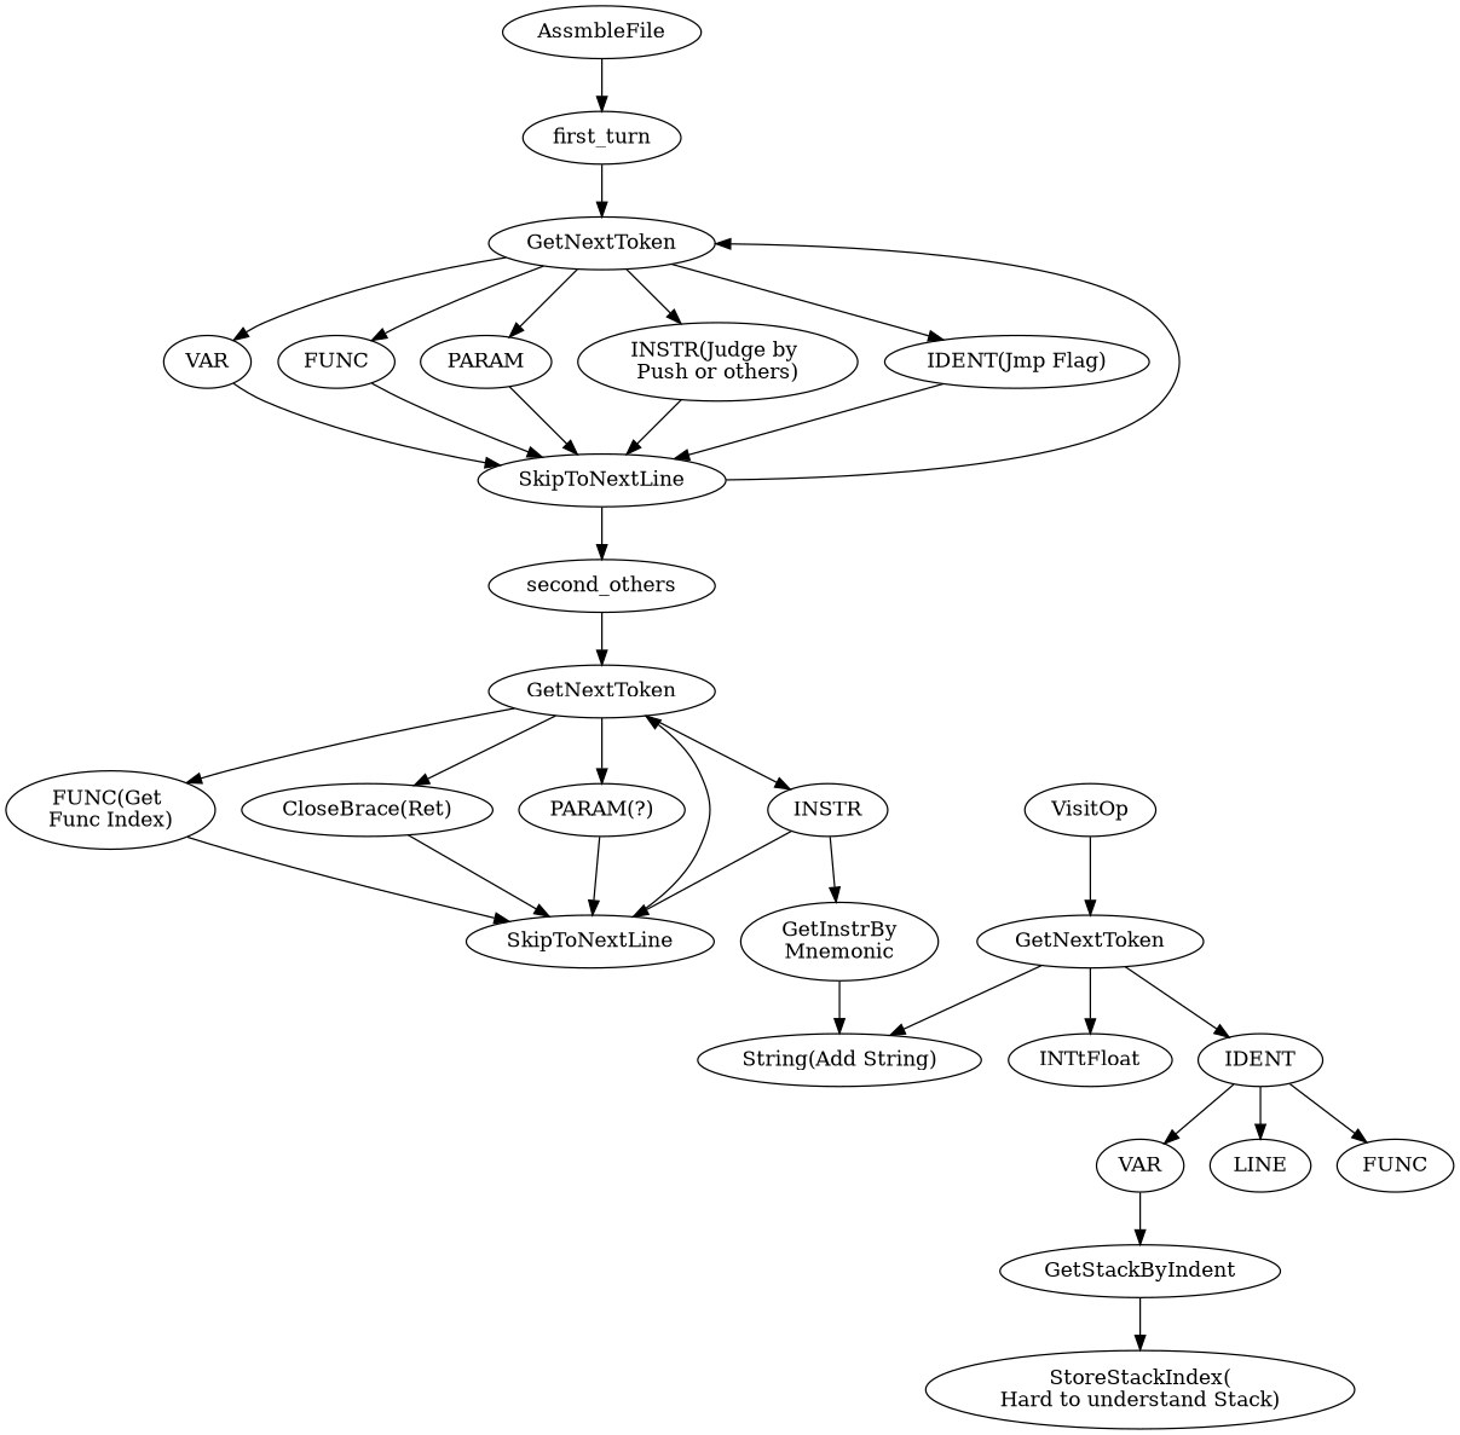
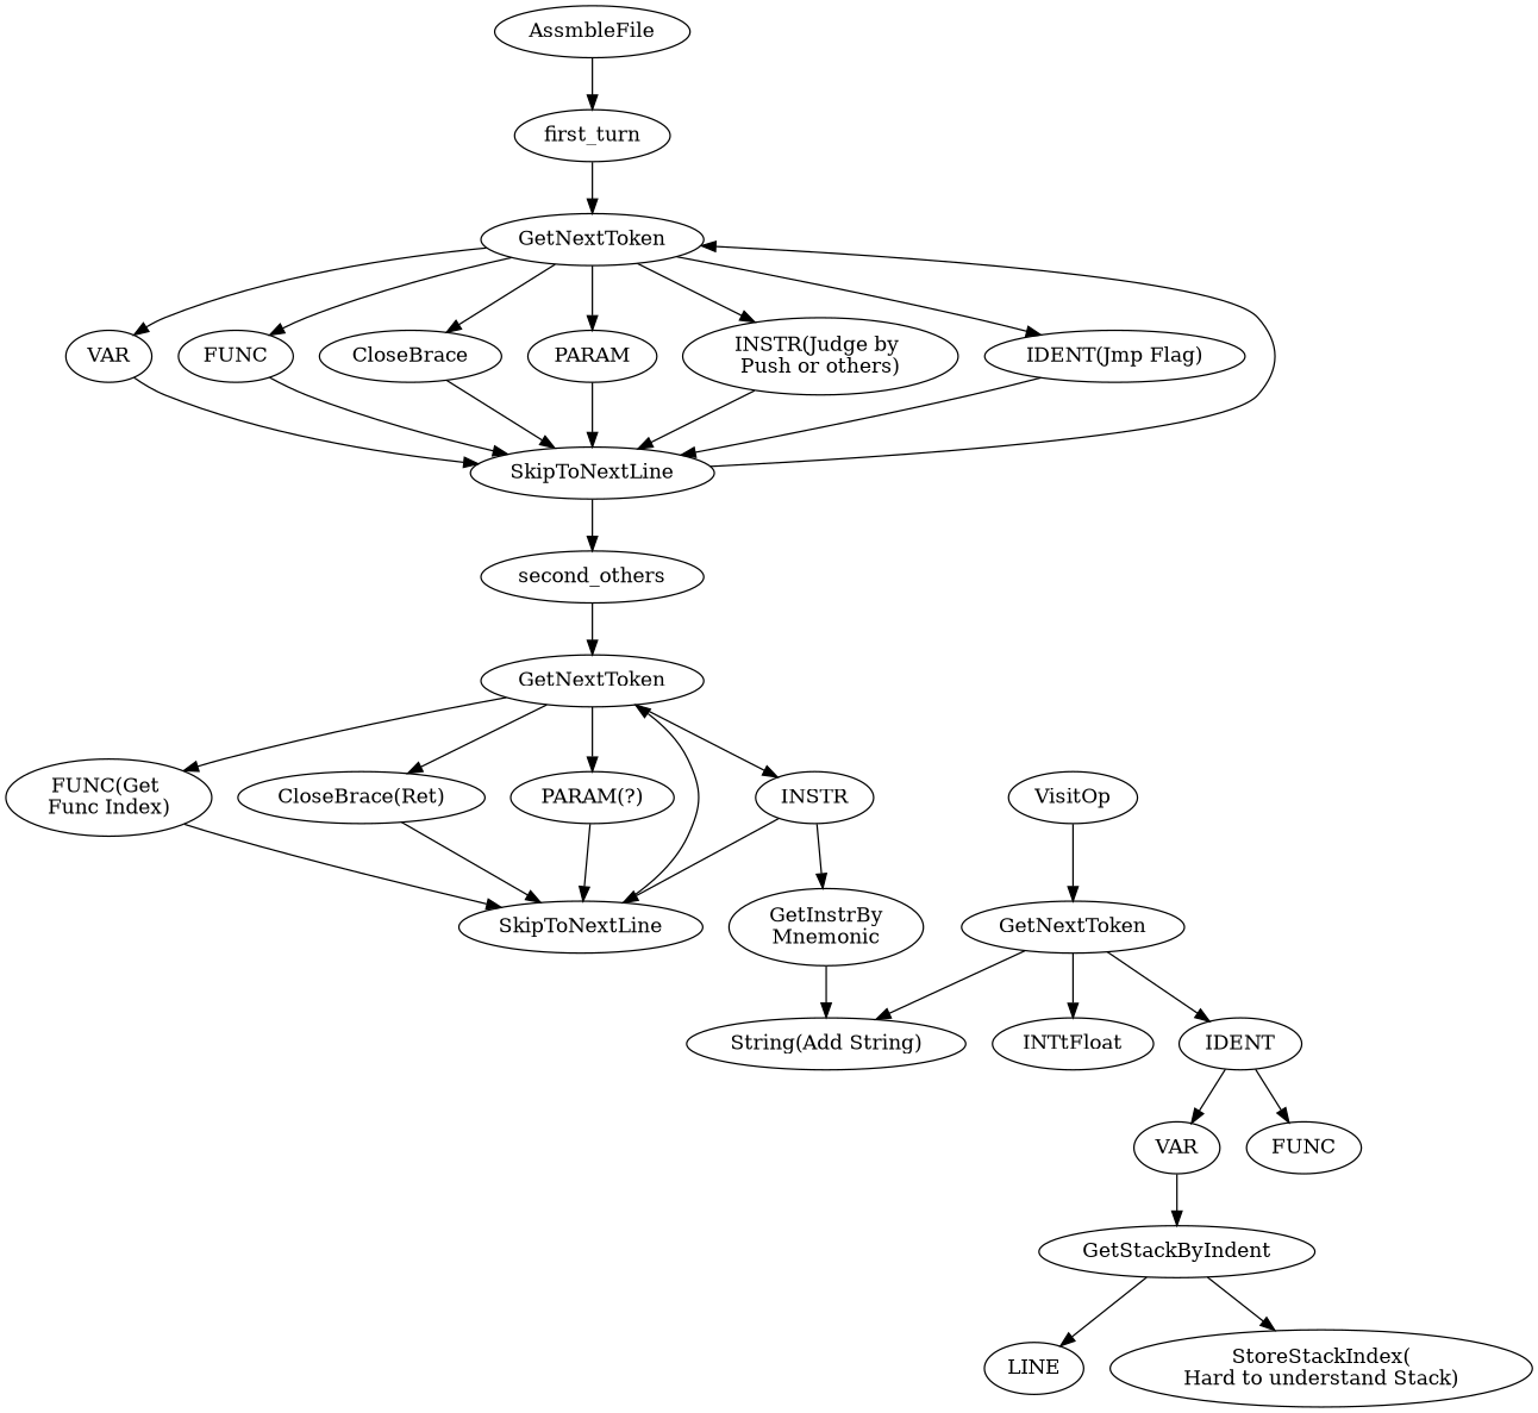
  digraph {
    n1 [label=AssmbleFile]
    n2 [label=first_turn]
    n3 [label=GetNextToken]
    n4 [label=VAR]
    n5 [label=FUNC]
+   n6 [label=CloseBrace]
    n7 [label=PARAM]
    n8 [label="INSTR(Judge by \nPush or others)"]
    n9 [label="IDENT(Jmp Flag)"]
    n10 [label=SkipToNextLine]
    n11 [label=second_others]
    n12 [label=GetNextToken]
    n13 [label="FUNC(Get \nFunc Index)"]
    n14 [label="CloseBrace(Ret)"]
    n15 [label="PARAM(?)"]
    n16 [label=INSTR]
    n17 [label=SkipToNextLine]
    n18 [label="GetInstrBy\nMnemonic"]
    n19 [label="String(Add String)"]
    n20 [label=VisitOp]
    n21 [label=GetNextToken]
    n22 [label="INT\tFloat"]
    n23 [label=IDENT]
    n24 [label=VAR]
    n25 [label=LINE]
    n26 [label=FUNC]
    n27 [label=GetStackByIndent]
    n28 [label="StoreStackIndex(\nHard to understand Stack)"]
    n1 -> n2
    n2 -> n3
    n3 -> n4
    n3 -> n5
+   n3 -> n6
    n3 -> n7
    n3 -> n8
    n3 -> n9
    n4 -> n10
    n5 -> n10
+   n6 -> n10
    n7 -> n10
    n8 -> n10
    n9 -> n10
    n10 -> n3
    n10 -> n11
    n11 -> n12
    n12 -> n13
    n12 -> n14
    n12 -> n15
    n12 -> n16
    n13 -> n17
    n14 -> n17
    n15 -> n17
    n16 -> n17
    n16 -> n18
    n17 -> n12
    n18 -> n19
    n20 -> n21
    n21 -> n19
    n21 -> n22
    n21 -> n23
    n23 -> n24
-   n23 -> n25
+   n27 -> n25
    n23 -> n26
    n24 -> n27
    n27 -> n28
  }
